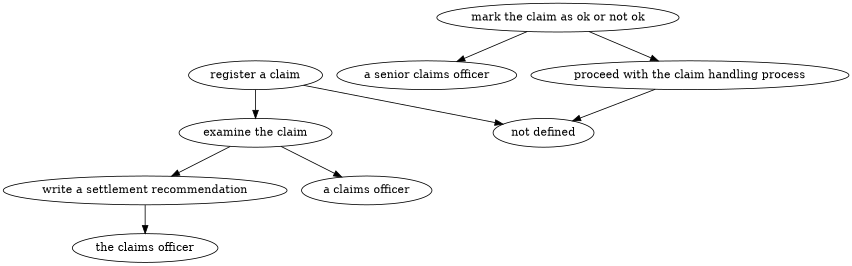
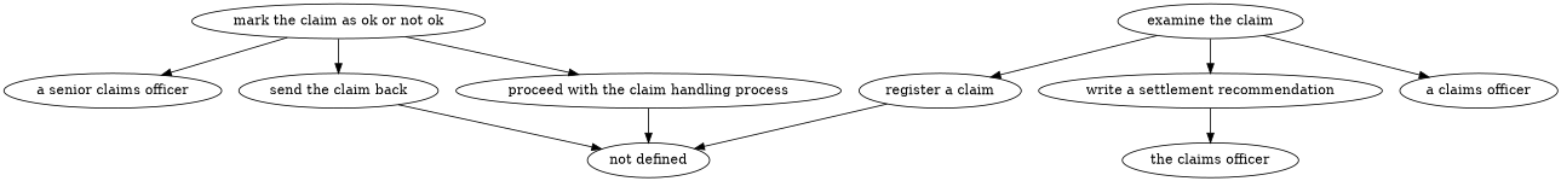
  strict digraph {
    edge [attrs="{'type': 'actor performer', 'label': 'actor performer'}"]
    "register a claim" [attrs="{'type': 'Activity', 'label': 'register a claim'}"]
    "examine the claim" [attrs="{'type': 'Activity', 'label': 'examine the claim'}"]
    "not defined" [attrs="{'type': 'Actor', 'label': 'not defined'}"]
    "write a settlement recommendation" [attrs="{'type': 'Activity', 'label': 'write a settlement recommendation'}"]
    "a claims officer" [attrs="{'type': 'Actor', 'label': 'a claims officer'}"]
    "the claims officer" [attrs="{'type': 'Actor', 'label': 'the claims officer'}"]
    "mark the claim as ok or not ok" [attrs="{'type': 'Activity', 'label': 'mark the claim as ok or not ok'}"]
    "a senior claims officer" [attrs="{'type': 'Actor', 'label': 'a senior claims officer'}"]
+   "send the claim back" [attrs="{'type': 'Activity', 'label': 'send the claim back'}"]
    "proceed with the claim handling process" [attrs="{'type': 'Activity', 'label': 'proceed with the claim handling process'}"]
-   "register a claim" -> "examine the claim" [attrs="{'type': 'flow', 'label': 'flow'}"]
+   "examine the claim" -> "register a claim" [attrs="{'type': 'flow', 'label': 'flow'}"]
    "register a claim" -> "not defined"
    "examine the claim" -> "write a settlement recommendation" [attrs="{'type': 'flow', 'label': 'flow'}"]
    "examine the claim" -> "a claims officer"
    "write a settlement recommendation" -> "the claims officer"
    "mark the claim as ok or not ok" -> "a senior claims officer"
+   "mark the claim as ok or not ok" -> "send the claim back" [attrs="{'type': 'flow', 'label': 'flow'}"]
    "mark the claim as ok or not ok" -> "proceed with the claim handling process" [attrs="{'type': 'flow', 'label': 'flow'}"]
+   "send the claim back" -> "not defined"
    "proceed with the claim handling process" -> "not defined"
  }
